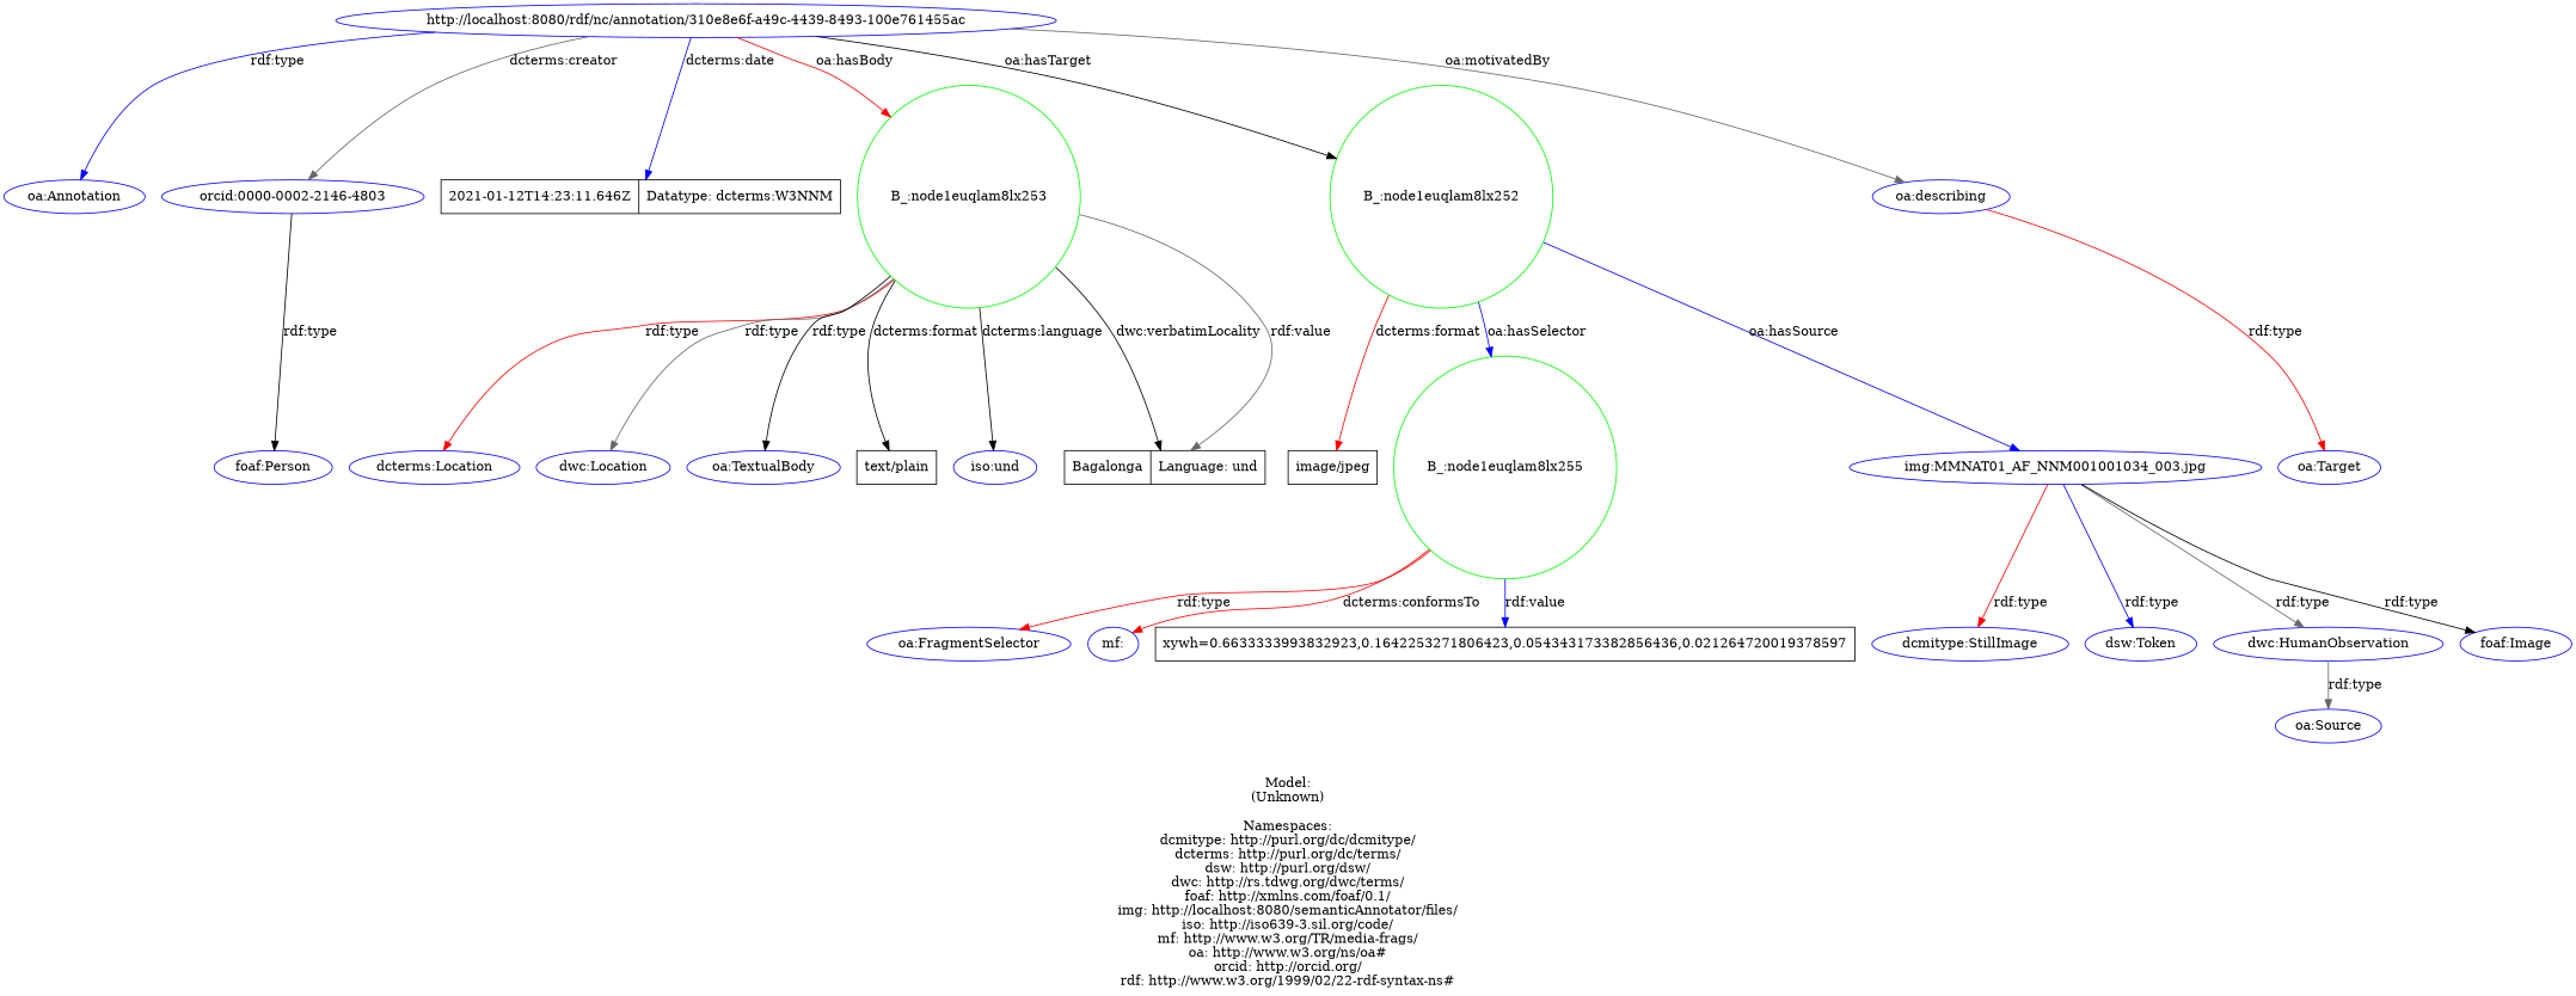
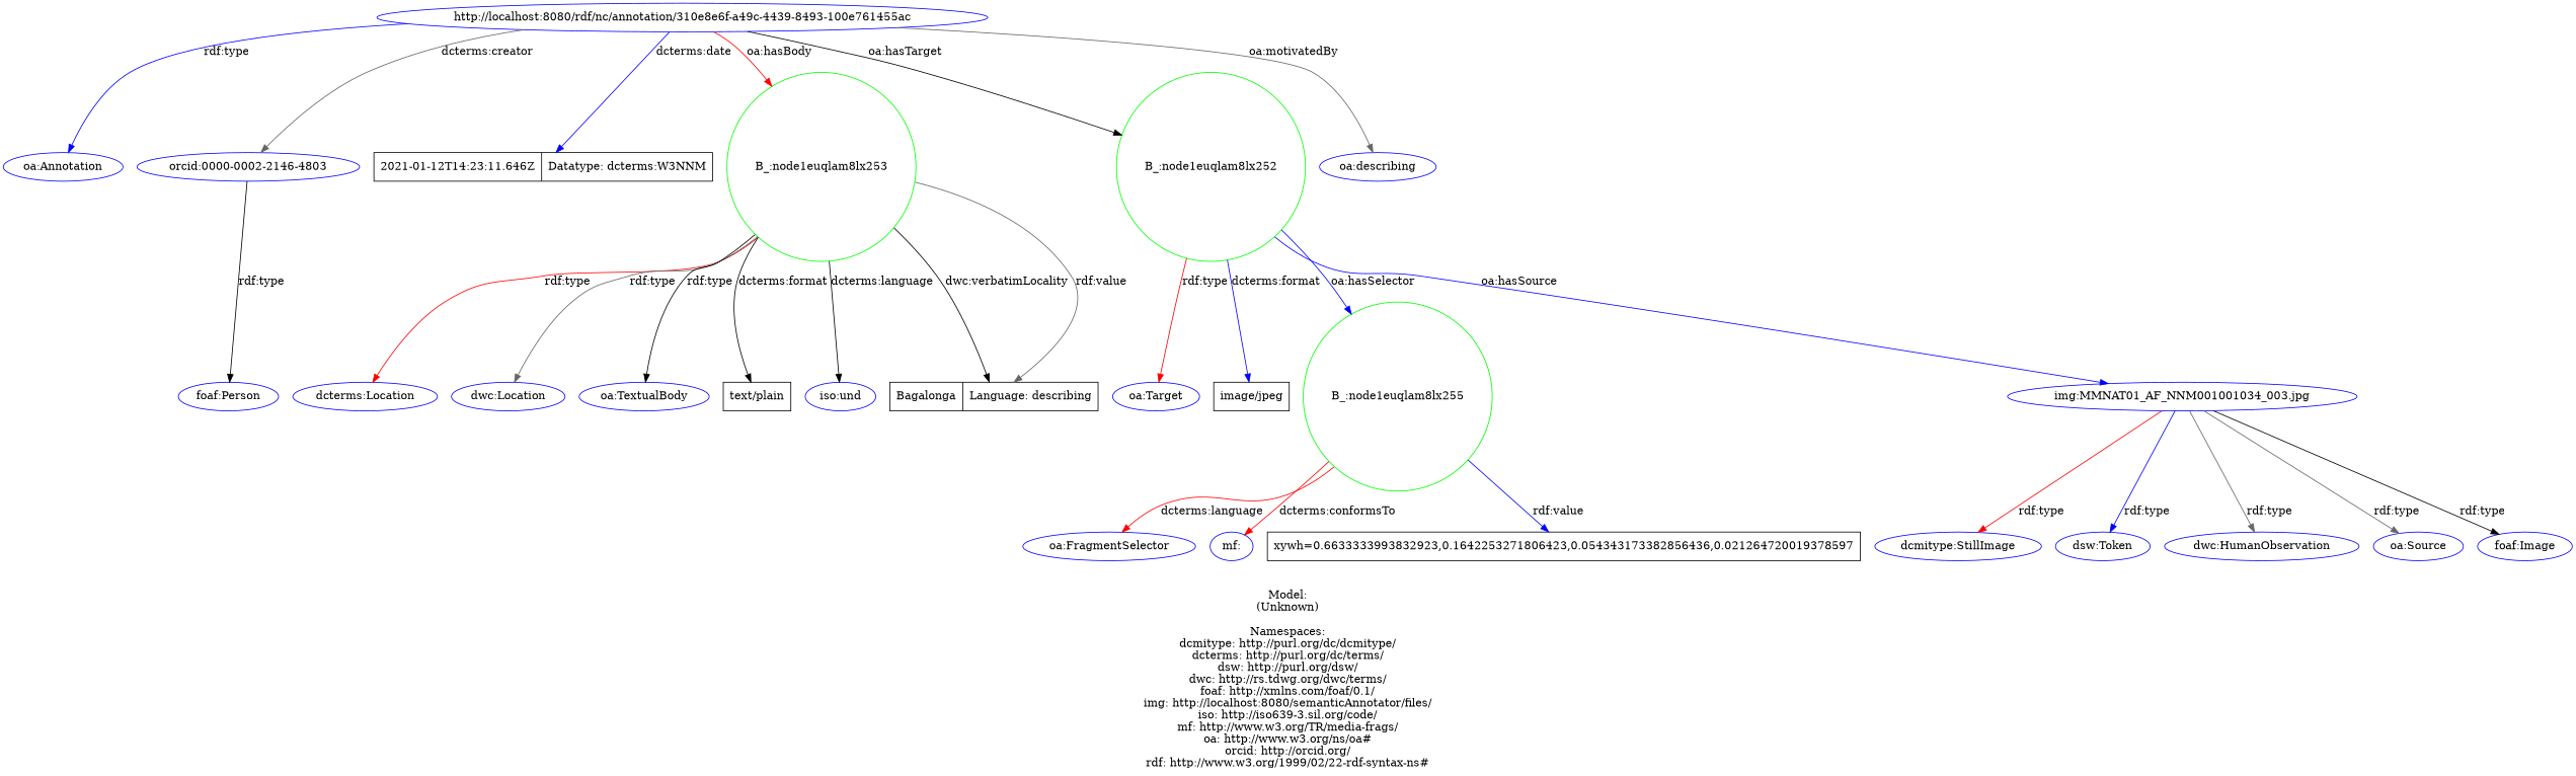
  digraph {
    label="\n\nModel:\n(Unknown)\n\nNamespaces:\ndcmitype: http://purl.org/dc/dcmitype/\ndcterms: http://purl.org/dc/terms/\ndsw: http://purl.org/dsw/\ndwc: http://rs.tdwg.org/dwc/terms/\nfoaf: http://xmlns.com/foaf/0.1/\nimg: http://localhost:8080/semanticAnnotator/files/\niso: http://iso639-3.sil.org/code/\nmf: http://www.w3.org/TR/media-frags/\noa: http://www.w3.org/ns/oa#\norcid: http://orcid.org/\nrdf: http://www.w3.org/1999/02/22-rdf-syntax-ns#\n"
    rankdir=TB
    node [color=blue shape=ellipse]
    edge [color=blue]
    n1 [label="http://localhost:8080/rdf/nc/annotation/310e8e6f-a49c-4439-8493-100e761455ac"]
    n2 [label="oa:Annotation"]
    n3 [label="orcid:0000-0002-2146-4803"]
    n4 [label="2021-01-12T14:23:11.646Z|Datatype: dcterms:W3NNM" shape=record color=""]
    "B_:node1euqlam8lx253" [color=green shape=circle]
    "B_:node1euqlam8lx252" [color=green shape=circle]
    n7 [label="oa:describing"]
    n8 [label="foaf:Person"]
    n9 [label="dcterms:Location"]
    n10 [label="dwc:Location"]
    n11 [label="oa:TextualBody"]
    n12 [label="text/plain" shape=record color=""]
    n13 [label="iso:und"]
-   n14 [label="Bagalonga|Language: und" shape=record color=""]
+   n14 [label="Bagalonga|Language: describing" shape=record color=""]
    n15 [label="oa:Target"]
    n16 [label="image/jpeg" shape=record color=""]
    "B_:node1euqlam8lx255" [color=green shape=circle]
    n18 [label="img:MMNAT01_AF_NNM001001034_003.jpg"]
    n19 [label="oa:FragmentSelector"]
    n20 [label="mf:"]
    n21 [label="xywh=0.6633333993832923,0.1642253271806423,0.054343173382856436,0.021264720019378597" shape=record color=""]
    n22 [label="dcmitype:StillImage"]
    n23 [label="dsw:Token"]
    n24 [label="dwc:HumanObservation"]
    n25 [label="oa:Source"]
    n26 [label="foaf:Image"]
    n1 -> n2 [label="rdf:type"]
    n1 -> n3 [color=gray40 label="dcterms:creator"]
    n1 -> n4 [label="dcterms:date"]
    n1 -> "B_:node1euqlam8lx253" [color=red label="oa:hasBody"]
    n1 -> "B_:node1euqlam8lx252" [color=black label="oa:hasTarget"]
    n1 -> n7 [color=gray40 label="oa:motivatedBy"]
    n3 -> n8 [color=black label="rdf:type"]
    "B_:node1euqlam8lx253" -> n9 [color=red label="rdf:type"]
    "B_:node1euqlam8lx253" -> n10 [color=gray40 label="rdf:type"]
    "B_:node1euqlam8lx253" -> n11 [color=black label="rdf:type"]
    "B_:node1euqlam8lx253" -> n12 [color=black label="dcterms:format"]
    "B_:node1euqlam8lx253" -> n13 [color=black label="dcterms:language"]
    "B_:node1euqlam8lx253" -> n14 [color=black label="dwc:verbatimLocality"]
    "B_:node1euqlam8lx253" -> n14 [color=gray40 label="rdf:value"]
-   n7 -> n15 [color=red label="rdf:type"]
-   "B_:node1euqlam8lx252" -> n16 [color=red label="dcterms:format"]
+   "B_:node1euqlam8lx252" -> n15 [color=red label="rdf:type"]
+   "B_:node1euqlam8lx252" -> n16 [label="dcterms:format"]
    "B_:node1euqlam8lx252" -> "B_:node1euqlam8lx255" [label="oa:hasSelector"]
    "B_:node1euqlam8lx252" -> n18 [label="oa:hasSource"]
-   "B_:node1euqlam8lx255" -> n19 [color=red label="rdf:type"]
+   "B_:node1euqlam8lx255" -> n19 [color=red label="dcterms:language"]
    "B_:node1euqlam8lx255" -> n20 [color=red label="dcterms:conformsTo"]
    "B_:node1euqlam8lx255" -> n21 [label="rdf:value"]
    n18 -> n22 [color=red label="rdf:type"]
    n18 -> n23 [label="rdf:type"]
    n18 -> n24 [color=gray40 label="rdf:type"]
-   n24 -> n25 [color=gray40 label="rdf:type"]
+   n18 -> n25 [color=gray40 label="rdf:type"]
    n18 -> n26 [color=black label="rdf:type"]
  }
